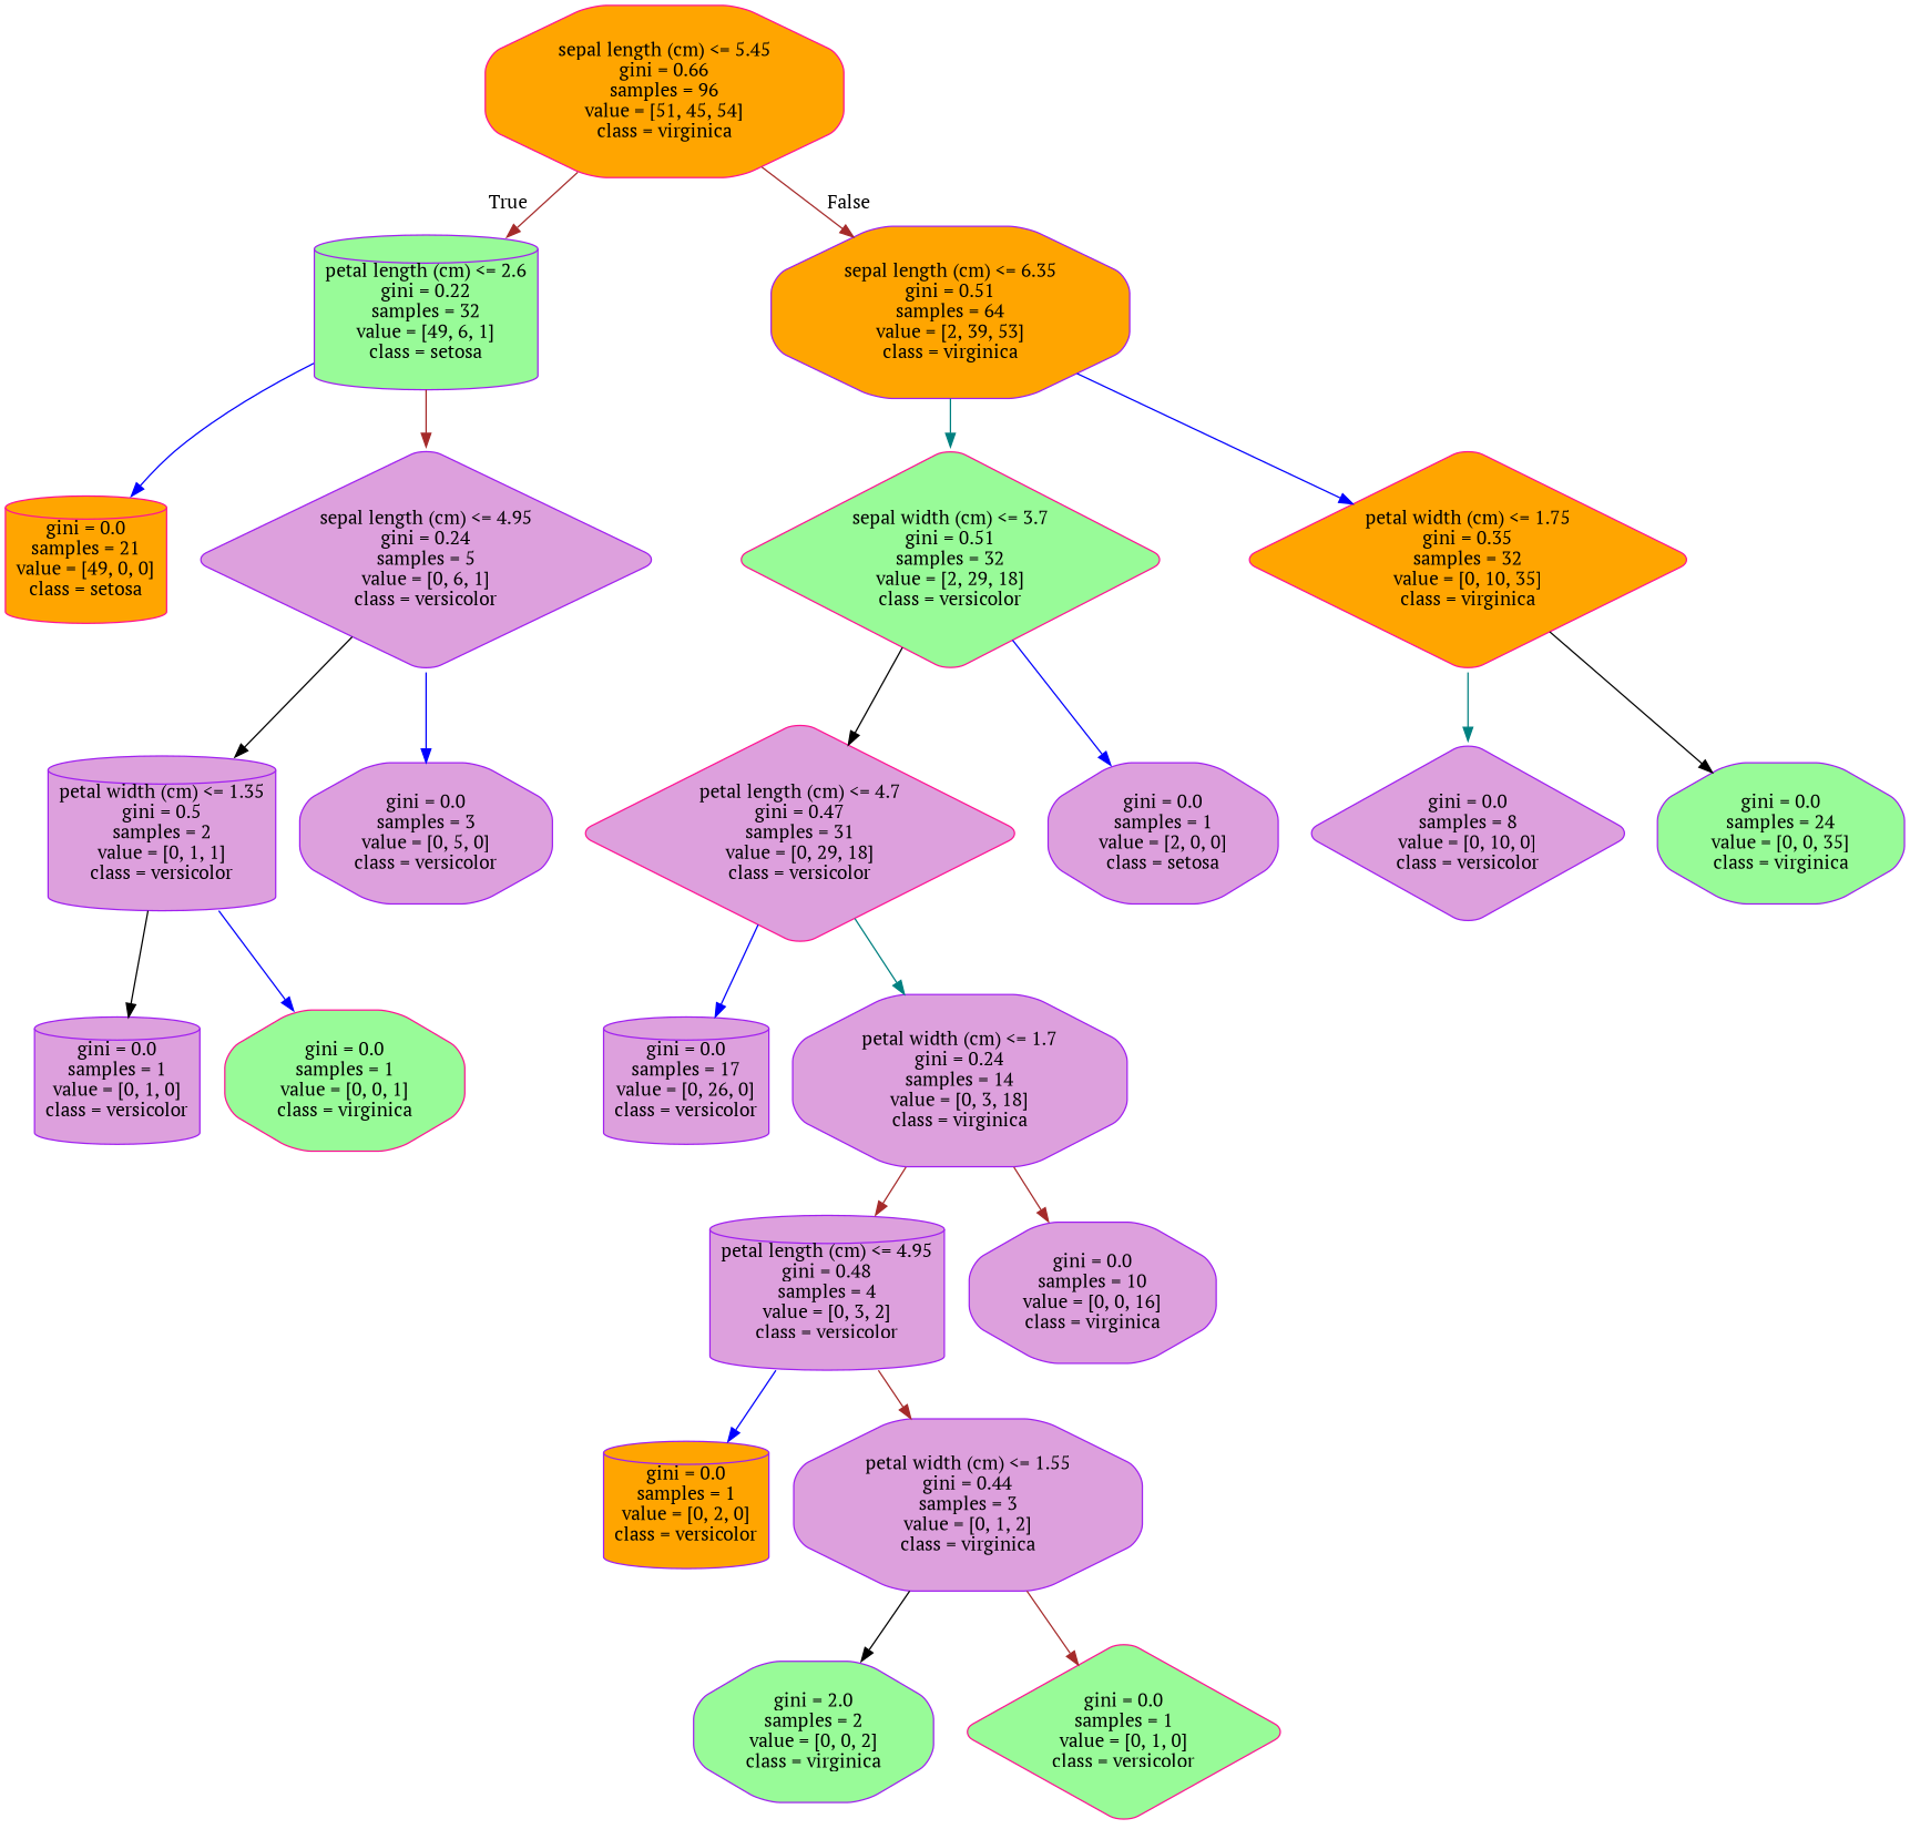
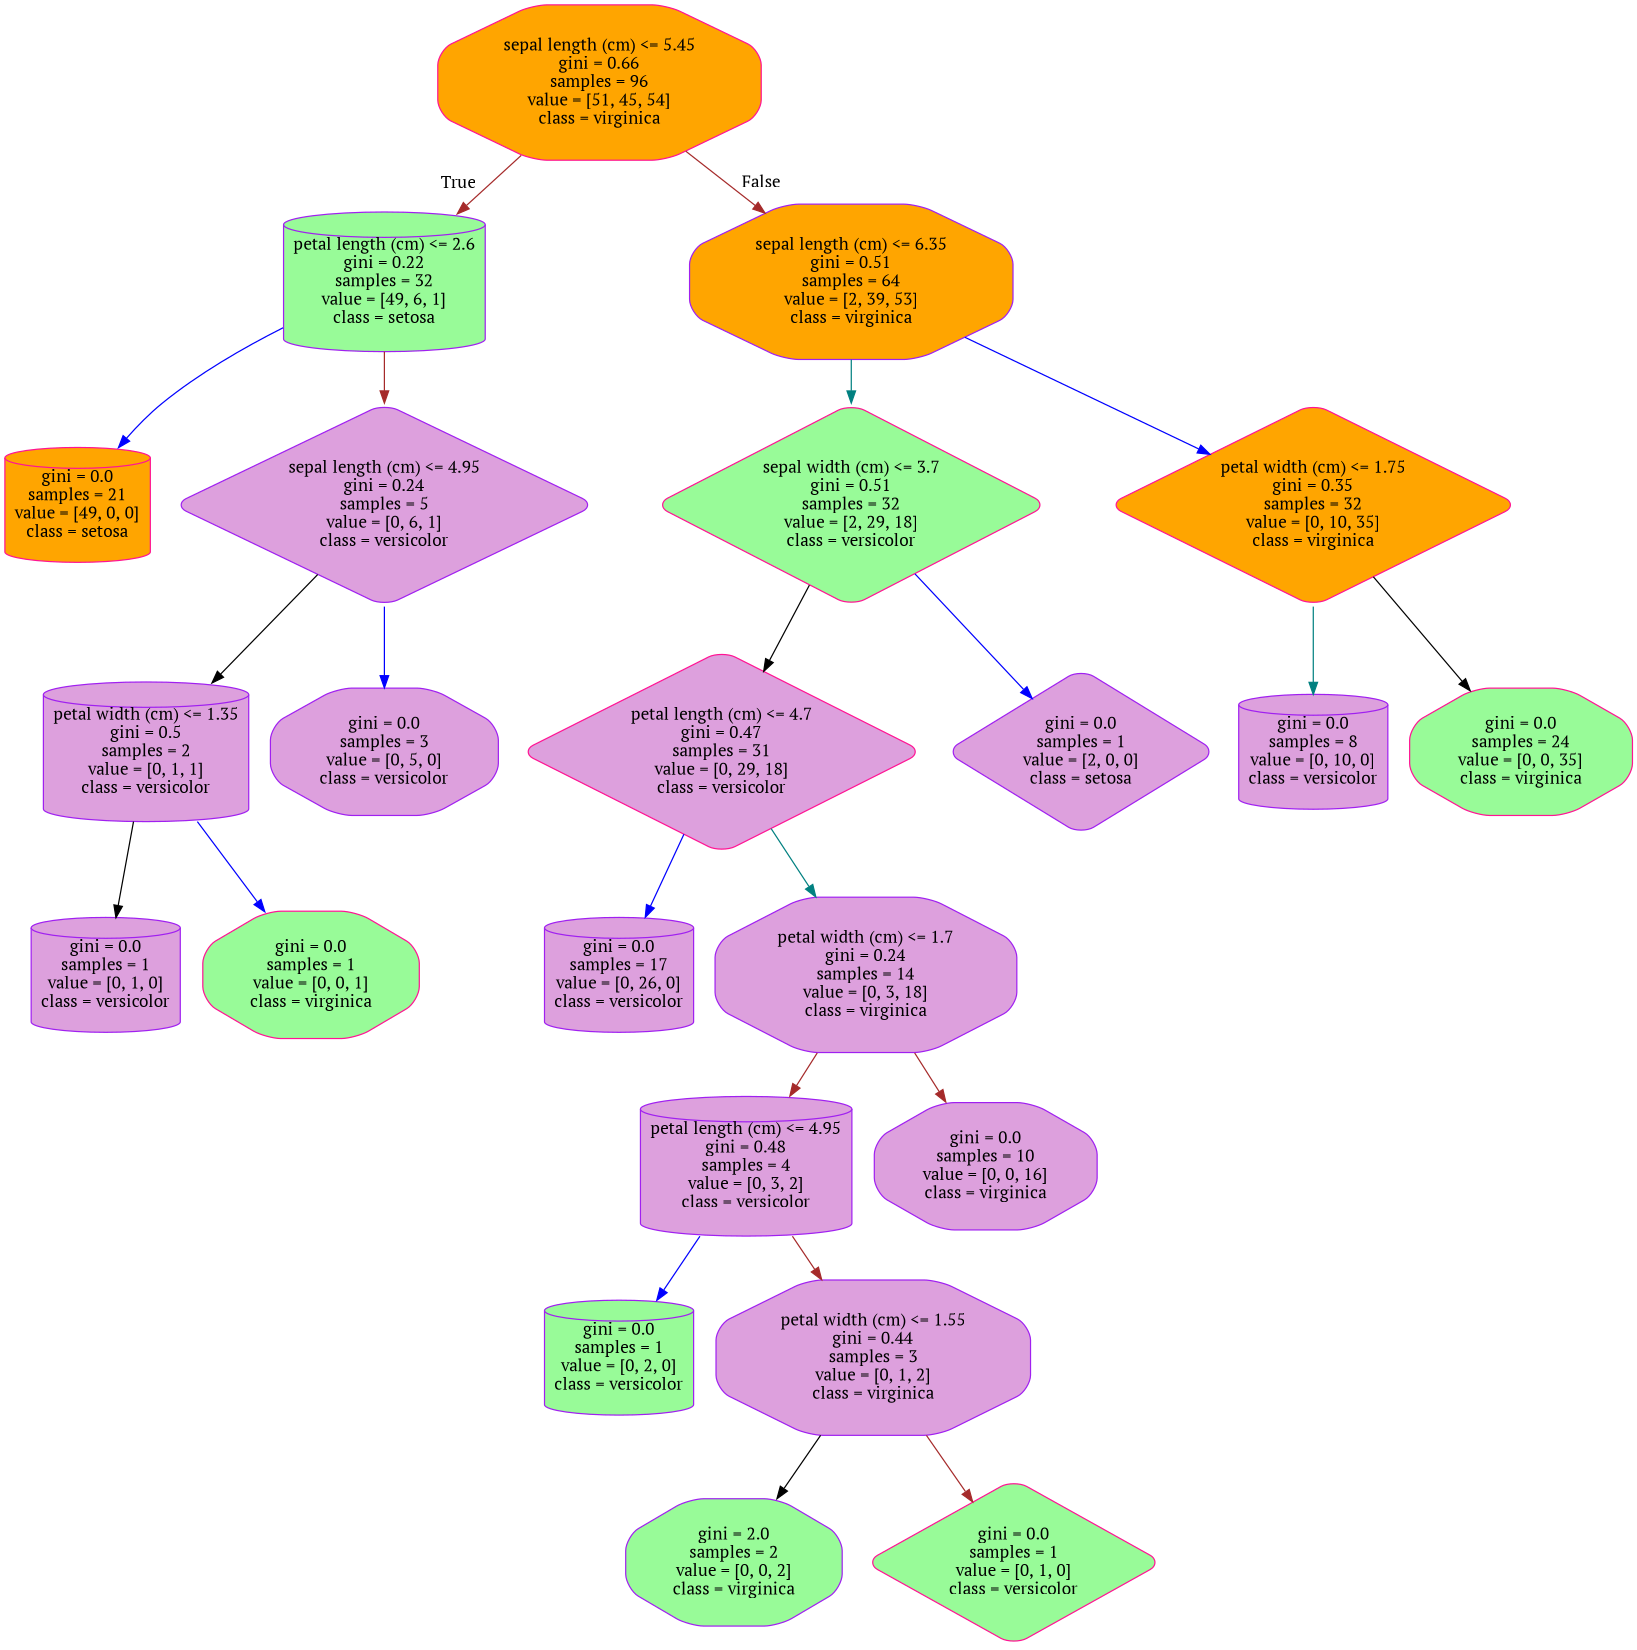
  digraph {
    fontname="PT Serif"
    node [color=purple fillcolor=plum fontname="PT Serif" shape=octagon style="filled, rounded"]
    edge [color=brown fontname="PT Serif"]
    n1 [color=deeppink fillcolor=orange label="sepal length (cm) <= 5.45\ngini = 0.66\nsamples = 96\nvalue = [51, 45, 54]\nclass = virginica"]
    n2 [fillcolor=palegreen label="petal length (cm) <= 2.6\ngini = 0.22\nsamples = 32\nvalue = [49, 6, 1]\nclass = setosa" shape=cylinder]
    n3 [fillcolor=orange label="sepal length (cm) <= 6.35\ngini = 0.51\nsamples = 64\nvalue = [2, 39, 53]\nclass = virginica"]
    n4 [color=deeppink fillcolor=orange label="gini = 0.0\nsamples = 21\nvalue = [49, 0, 0]\nclass = setosa" shape=cylinder]
    n5 [label="sepal length (cm) <= 4.95\ngini = 0.24\nsamples = 5\nvalue = [0, 6, 1]\nclass = versicolor" shape=diamond]
    n6 [color=deeppink fillcolor=palegreen label="sepal width (cm) <= 3.7\ngini = 0.51\nsamples = 32\nvalue = [2, 29, 18]\nclass = versicolor" shape=diamond]
    n7 [color=deeppink fillcolor=orange label="petal width (cm) <= 1.75\ngini = 0.35\nsamples = 32\nvalue = [0, 10, 35]\nclass = virginica" shape=diamond]
    n8 [label="petal width (cm) <= 1.35\ngini = 0.5\nsamples = 2\nvalue = [0, 1, 1]\nclass = versicolor" shape=cylinder]
    n9 [label="gini = 0.0\nsamples = 3\nvalue = [0, 5, 0]\nclass = versicolor"]
    n10 [label="gini = 0.0\nsamples = 1\nvalue = [0, 1, 0]\nclass = versicolor" shape=cylinder]
    n11 [color=deeppink fillcolor=palegreen label="gini = 0.0\nsamples = 1\nvalue = [0, 0, 1]\nclass = virginica"]
    n12 [color=deeppink label="petal length (cm) <= 4.7\ngini = 0.47\nsamples = 31\nvalue = [0, 29, 18]\nclass = versicolor" shape=diamond]
-   n13 [label="gini = 0.0\nsamples = 1\nvalue = [2, 0, 0]\nclass = setosa"]
-   n14 [label="gini = 0.0\nsamples = 8\nvalue = [0, 10, 0]\nclass = versicolor" shape=diamond]
-   n15 [fillcolor=palegreen label="gini = 0.0\nsamples = 24\nvalue = [0, 0, 35]\nclass = virginica"]
+   n13 [label="gini = 0.0\nsamples = 1\nvalue = [2, 0, 0]\nclass = setosa" shape=diamond]
+   n14 [label="gini = 0.0\nsamples = 8\nvalue = [0, 10, 0]\nclass = versicolor" shape=cylinder]
+   n15 [color=deeppink fillcolor=palegreen label="gini = 0.0\nsamples = 24\nvalue = [0, 0, 35]\nclass = virginica"]
    n16 [label="gini = 0.0\nsamples = 17\nvalue = [0, 26, 0]\nclass = versicolor" shape=cylinder]
    n17 [label="petal width (cm) <= 1.7\ngini = 0.24\nsamples = 14\nvalue = [0, 3, 18]\nclass = virginica"]
    n18 [label="petal length (cm) <= 4.95\ngini = 0.48\nsamples = 4\nvalue = [0, 3, 2]\nclass = versicolor" shape=cylinder]
    n19 [label="gini = 0.0\nsamples = 10\nvalue = [0, 0, 16]\nclass = virginica"]
-   n20 [fillcolor=orange label="gini = 0.0\nsamples = 1\nvalue = [0, 2, 0]\nclass = versicolor" shape=cylinder]
+   n20 [fillcolor=palegreen label="gini = 0.0\nsamples = 1\nvalue = [0, 2, 0]\nclass = versicolor" shape=cylinder]
    n21 [label="petal width (cm) <= 1.55\ngini = 0.44\nsamples = 3\nvalue = [0, 1, 2]\nclass = virginica"]
    n22 [fillcolor=palegreen label="gini = 2.0\nsamples = 2\nvalue = [0, 0, 2]\nclass = virginica"]
    n23 [color=deeppink fillcolor=palegreen label="gini = 0.0\nsamples = 1\nvalue = [0, 1, 0]\nclass = versicolor" shape=diamond]
    n1 -> n2 [headlabel=True labelangle=45 labeldistance=2.5]
    n1 -> n3 [headlabel=False labelangle=-45 labeldistance=2.5]
    n2 -> n4 [color=blue]
    n2 -> n5
    n3 -> n6 [color=teal]
    n3 -> n7 [color=blue]
    n5 -> n8 [color=black]
    n5 -> n9 [color=blue]
    n6 -> n12 [color=black]
    n6 -> n13 [color=blue]
    n7 -> n14 [color=teal]
    n7 -> n15 [color=black]
    n8 -> n10 [color=black]
    n8 -> n11 [color=blue]
    n12 -> n16 [color=blue]
    n12 -> n17 [color=teal]
    n17 -> n18
    n17 -> n19
    n18 -> n20 [color=blue]
    n18 -> n21
    n21 -> n22 [color=black]
    n21 -> n23
  }
